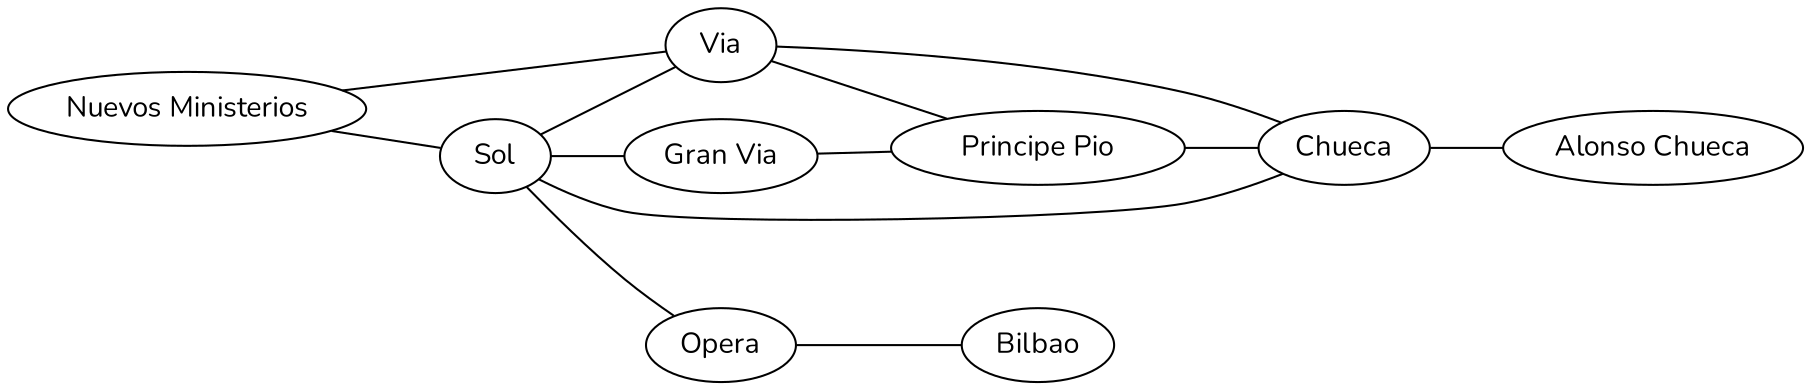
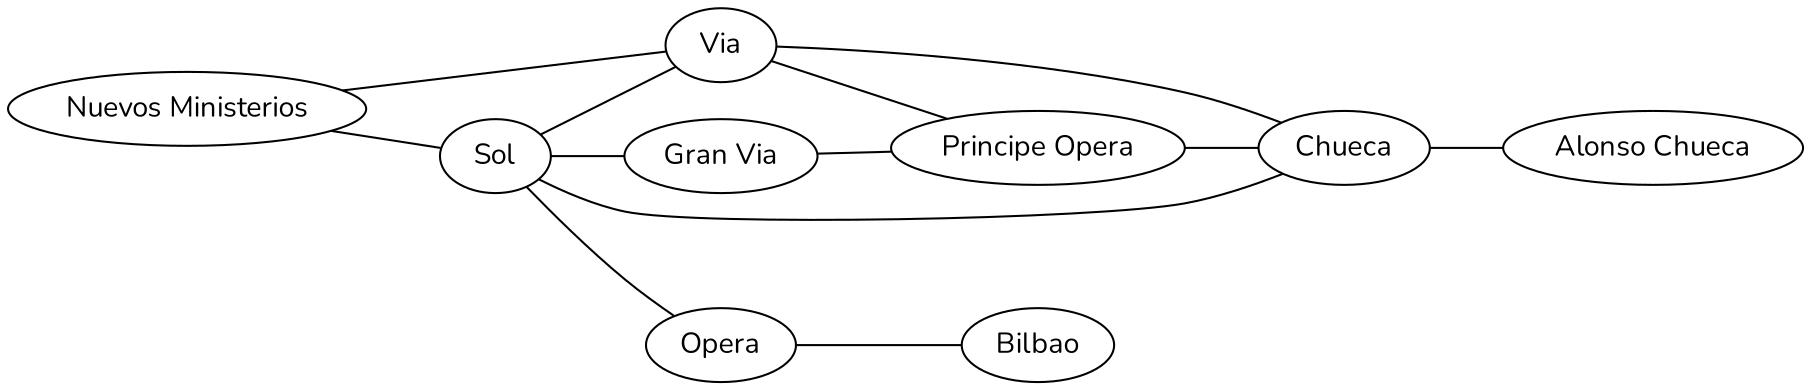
  strict graph {
    fontname=Nunito
    rankdir=LR
    node [fontname=Nunito]
    edge [fontname=Nunito]
    n1 [label=Sol]
    n2 [label=Via]
    n3 [label="Gran Via"]
    n4 [label=Chueca]
    n5 [label=Opera]
-   n6 [label="Principe Pio"]
+   n6 [label="Principe Opera"]
    n7 [label="Alonso Chueca"]
    n8 [label=Bilbao]
    n9 [label="Nuevos Ministerios"]
    n1 -- n2
    n1 -- n3
    n1 -- n4
    n1 -- n5
    n2 -- n4
    n2 -- n6
    n3 -- n6
    n4 -- n7
    n5 -- n8
    n6 -- n4
    n9 -- n1
    n9 -- n2
  }
